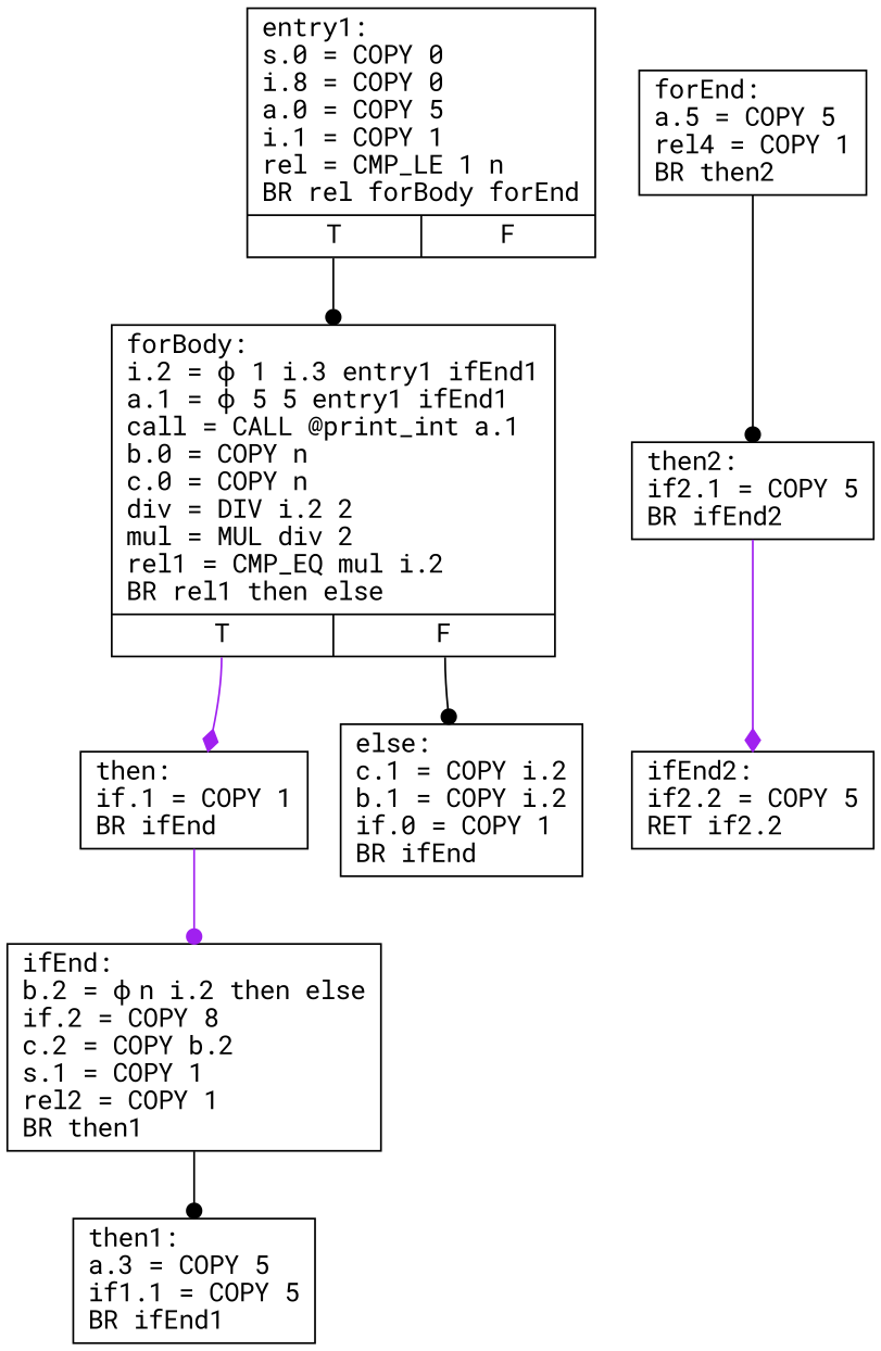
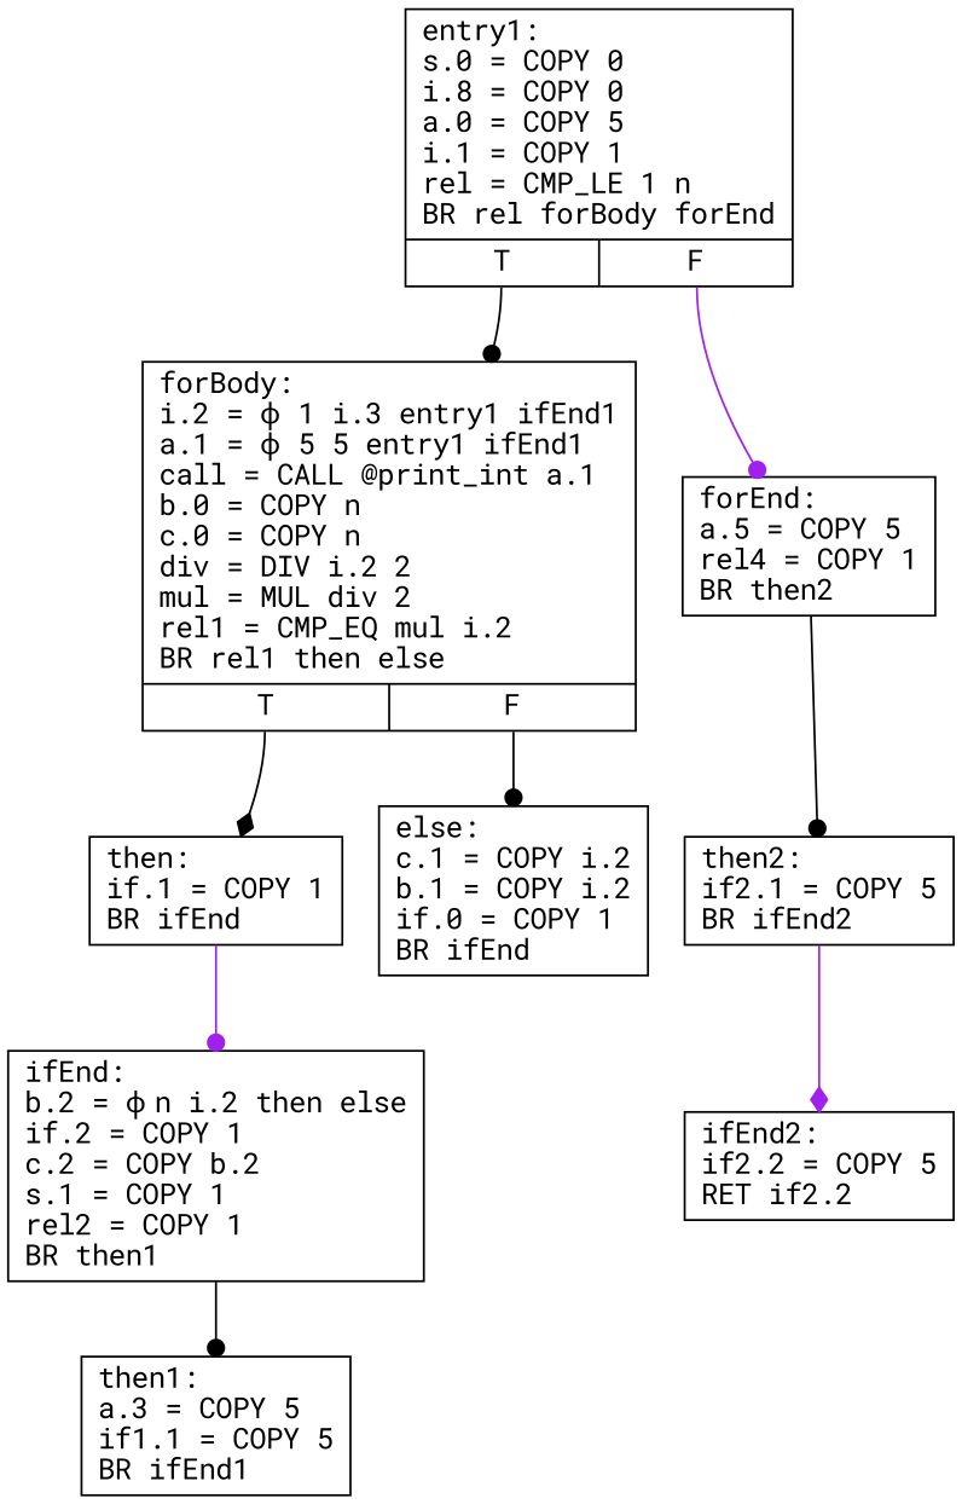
  digraph {
    fontname="Roboto Mono"
    node [fontname="Roboto Mono" shape=record]
    edge [arrowhead=dot color=black fontname="Roboto Mono"]
    n1 [label="{entry1:\ls.0 = COPY 0\li.8 = COPY 0\la.0 = COPY 5\li.1 = COPY 1\lrel = CMP_LE 1 n\lBR rel forBody forEnd\l|{<t> T|<f> F}}"]
    n2 [label="{forBody:\li.2 = ϕ 1 i.3 entry1 ifEnd1\la.1 = ϕ 5 5 entry1 ifEnd1\lcall = CALL @print_int a.1\lb.0 = COPY n\lc.0 = COPY n\ldiv = DIV i.2 2\lmul = MUL div 2\lrel1 = CMP_EQ mul i.2\lBR rel1 then else\l|{<t> T|<f> F}}"]
    n3 [label="{forEnd:\la.5 = COPY 5\lrel4 = COPY 1\lBR then2\l}"]
    n4 [label="{then:\lif.1 = COPY 1\lBR ifEnd\l}"]
    n5 [label="{else:\lc.1 = COPY i.2\lb.1 = COPY i.2\lif.0 = COPY 1\lBR ifEnd\l}"]
    n6 [label="{then2:\lif2.1 = COPY 5\lBR ifEnd2\l}"]
-   n7 [label="{ifEnd:\lb.2 = ϕ n i.2 then else\lif.2 = COPY 8\lc.2 = COPY b.2\ls.1 = COPY 1\lrel2 = COPY 1\lBR then1\l}"]
+   n7 [label="{ifEnd:\lb.2 = ϕ n i.2 then else\lif.2 = COPY 1\lc.2 = COPY b.2\ls.1 = COPY 1\lrel2 = COPY 1\lBR then1\l}"]
    n8 [label="{then1:\la.3 = COPY 5\lif1.1 = COPY 5\lBR ifEnd1\l}"]
    n9 [label="{ifEnd2:\lif2.2 = COPY 5\lRET if2.2\l}"]
    n1 -> n2 [tailport=t]
-   n2 -> n4 [arrowhead=diamond color=purple tailport=t]
+   n1 -> n3 [color=purple tailport=f]
+   n2 -> n4 [arrowhead=diamond tailport=t]
    n2 -> n5 [tailport=f]
    n3 -> n6
    n4 -> n7 [color=purple]
    n6 -> n9 [arrowhead=diamond color=purple]
    n7 -> n8
  }
